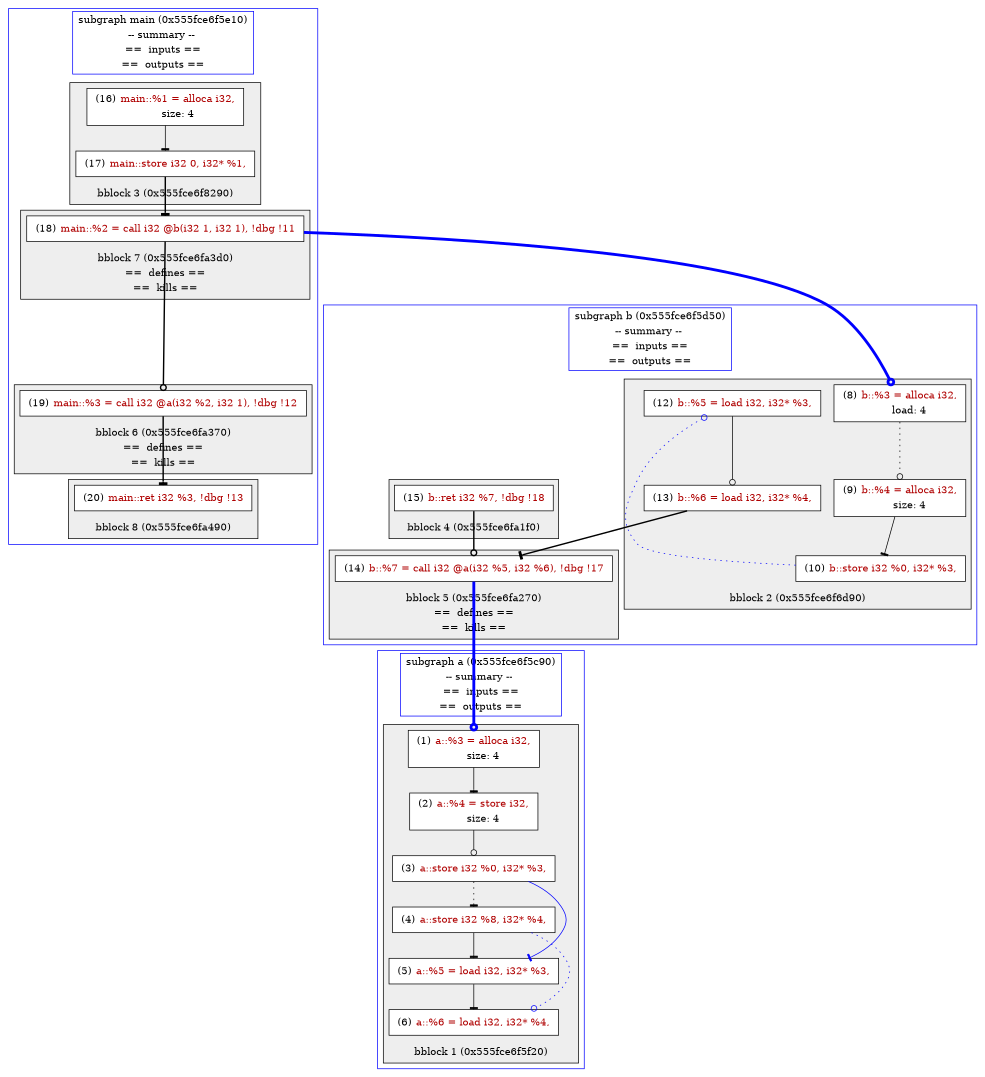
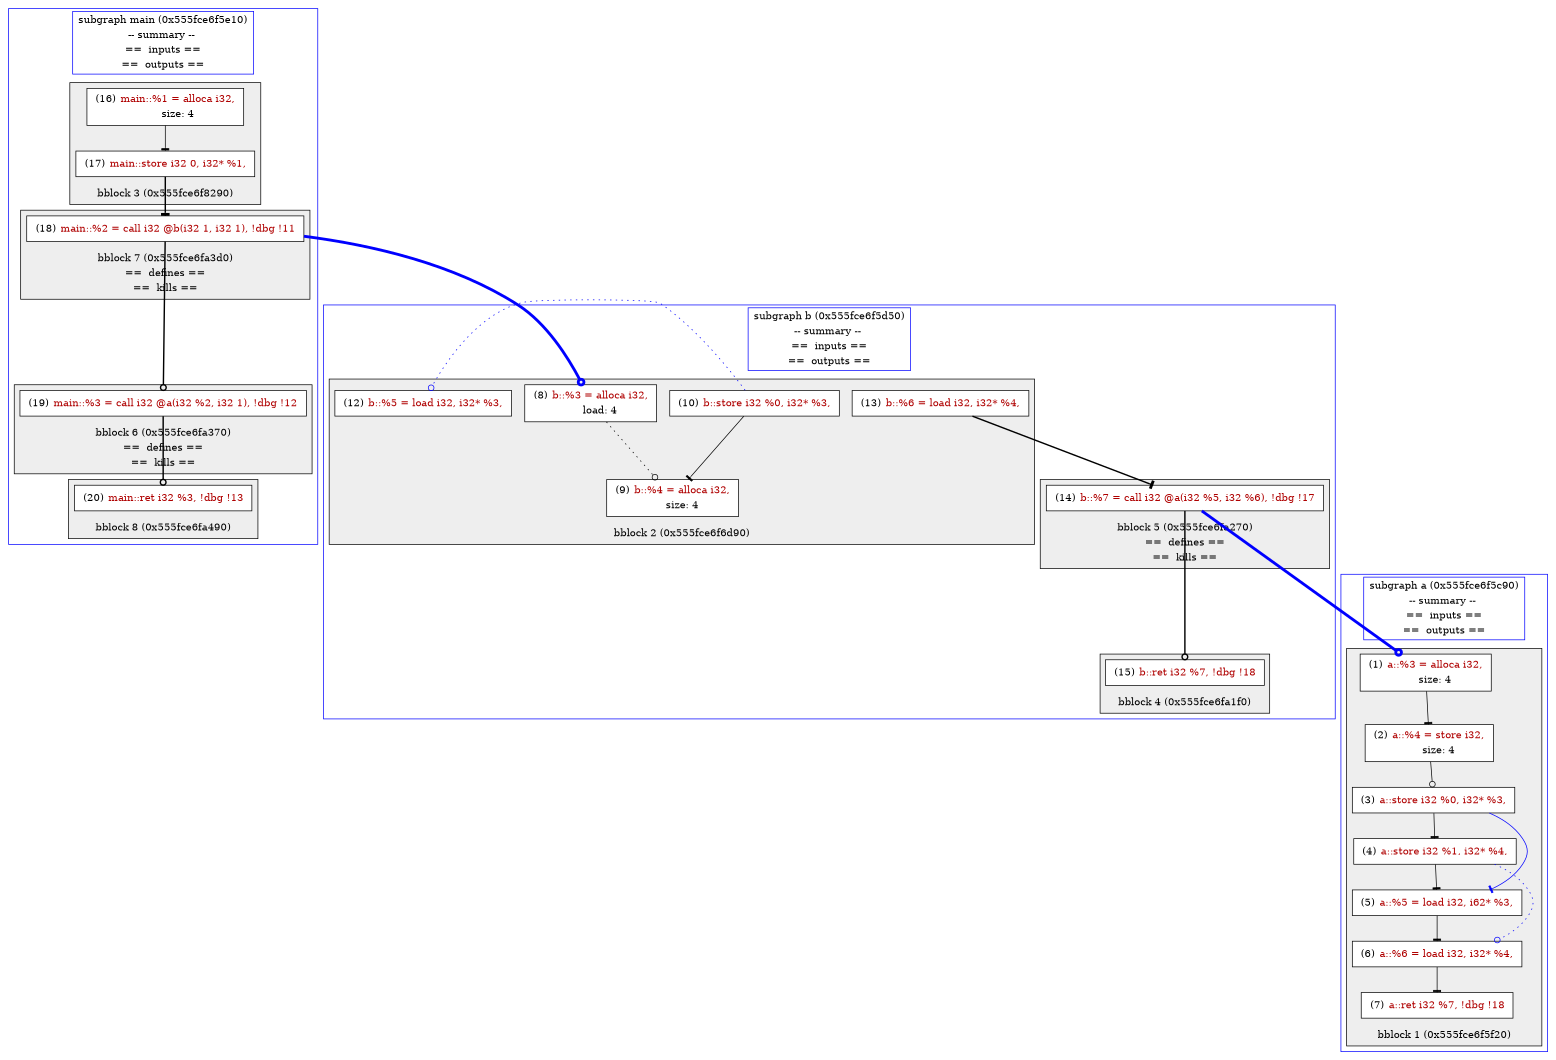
  digraph {
    compound=true
    node [fillcolor=white shape=box style=filled]
    edge [arrowhead=tee constraint=true]
    n1 [label=<<table border="0"><tr><td>(1)</td> <td><font color="#af0000">a::%3 = alloca i32,</font></td></tr> <tr><td></td><td>size: 4</td></tr> </table>>]
    n2 [label=<<table border="0"><tr><td>(2)</td> <td><font color="#af0000">a::%4 = store i32,</font></td></tr> <tr><td></td><td>size: 4</td></tr> </table>>]
    n3 [label=<<table border="0"><tr><td>(3)</td> <td><font color="#af0000">a::store i32 %0, i32* %3,</font></td></tr> </table>>]
-   n4 [label=<<table border="0"><tr><td>(4)</td> <td><font color="#af0000">a::store i32 %8, i32* %4,</font></td></tr> </table>>]
-   n5 [label=<<table border="0"><tr><td>(5)</td> <td><font color="#af0000">a::%5 = load i32, i32* %3,</font></td></tr> </table>>]
+   n4 [label=<<table border="0"><tr><td>(4)</td> <td><font color="#af0000">a::store i32 %1, i32* %4,</font></td></tr> </table>>]
+   n5 [label=<<table border="0"><tr><td>(5)</td> <td><font color="#af0000">a::%5 = load i32, i62* %3,</font></td></tr> </table>>]
    n6 [label=<<table border="0"><tr><td>(6)</td> <td><font color="#af0000">a::%6 = load i32, i32* %4,</font></td></tr> </table>>]
+   n7 [label=<<table border="0"><tr><td>(7)</td> <td><font color="#af0000">a::ret i32 %7, !dbg !18</font></td></tr> </table>>]
    n8 [label=<<table border="0"><tr><td>(8)</td> <td><font color="#af0000">b::%3 = alloca i32,</font></td></tr> <tr><td></td><td>load: 4</td></tr> </table>>]
    n9 [label=<<table border="0"><tr><td>(9)</td> <td><font color="#af0000">b::%4 = alloca i32,</font></td></tr> <tr><td></td><td>size: 4</td></tr> </table>>]
    n10 [label=<<table border="0"><tr><td>(10)</td> <td><font color="#af0000">b::store i32 %0, i32* %3,</font></td></tr> </table>>]
    n11 [label=<<table border="0"><tr><td>(12)</td> <td><font color="#af0000">b::%5 = load i32, i32* %3,</font></td></tr> </table>>]
    n12 [label=<<table border="0"><tr><td>(13)</td> <td><font color="#af0000">b::%6 = load i32, i32* %4,</font></td></tr> </table>>]
    n13 [label=<<table border="0"><tr><td>(14)</td> <td><font color="#af0000">b::%7 = call i32 @a(i32 %5, i32 %6), !dbg !17</font></td></tr> </table>>]
    n14 [label=<<table border="0"><tr><td>(15)</td> <td><font color="#af0000">b::ret i32 %7, !dbg !18</font></td></tr> </table>>]
    n15 [label=<<table border="0"><tr><td>(16)</td> <td><font color="#af0000">main::%1 = alloca i32,</font></td></tr> <tr><td></td><td>size: 4</td></tr> </table>>]
    n16 [label=<<table border="0"><tr><td>(17)</td> <td><font color="#af0000">main::store i32 0, i32* %1,</font></td></tr> </table>>]
    n17 [label=<<table border="0"><tr><td>(18)</td> <td><font color="#af0000">main::%2 = call i32 @b(i32 1, i32 1), !dbg !11</font></td></tr> </table>>]
    n18 [label=<<table border="0"><tr><td>(19)</td> <td><font color="#af0000">main::%3 = call i32 @a(i32 %2, i32 1), !dbg !12</font></td></tr> </table>>]
    n19 [label=<<table border="0"><tr><td>(20)</td> <td><font color="#af0000">main::ret i32 %3, !dbg !13</font></td></tr> </table>>]
    subgraph cluster_1 {
      color=blue
      fillcolor=white
      label=<<table cellborder="0"><tr><td colspan="4">subgraph a (0x555fce6f5c90)</td></tr> <tr><td colspan="4">-- summary -- </td></tr> <tr><td colspan="4">==  inputs ==</td></tr><tr><td colspan="4">==  outputs ==</td></tr></table>>
      style=filled
      subgraph cluster_2 {
        color=black
        fillcolor="#eeeeee"
        label=<<table border="0"> <tr><td colspan="4">bblock 1 (0x555fce6f5f20)</td></tr></table>>
        labelloc=b
        style=filled
        n1
        n2
        n3
        n4
        n5
        n6
+       n7
      }
    }
    subgraph cluster_3 {
      color=blue
      fillcolor=white
      label=<<table cellborder="0"><tr><td colspan="4">subgraph b (0x555fce6f5d50)</td></tr> <tr><td colspan="4">-- summary -- </td></tr> <tr><td colspan="4">==  inputs ==</td></tr><tr><td colspan="4">==  outputs ==</td></tr></table>>
      style=filled
      subgraph cluster_4 {
        color=black
        fillcolor="#eeeeee"
        label=<<table border="0"> <tr><td colspan="4">bblock 2 (0x555fce6f6d90)</td></tr></table>>
        labelloc=b
        style=filled
        n8
        n9
        n10
        n11
        n12
      }
      subgraph cluster_5 {
        color=black
        fillcolor="#eeeeee"
        label=<<table border="0"> <tr><td colspan="4">bblock 5 (0x555fce6fa270)</td></tr><tr><td colspan="4">==  defines ==</td></tr><tr><td colspan="4">==  kills ==</td></tr></table>>
        labelloc=b
        style=filled
        n13
      }
      subgraph cluster_6 {
        color=black
        fillcolor="#eeeeee"
        label=<<table border="0"> <tr><td colspan="4">bblock 4 (0x555fce6fa1f0)</td></tr></table>>
        labelloc=b
        style=filled
        n14
      }
    }
    subgraph cluster_7 {
      color=blue
      fillcolor=white
      label=<<table cellborder="0"><tr><td colspan="4">subgraph main (0x555fce6f5e10)</td></tr> <tr><td colspan="4">-- summary -- </td></tr> <tr><td colspan="4">==  inputs ==</td></tr><tr><td colspan="4">==  outputs ==</td></tr></table>>
      style=filled
      subgraph cluster_8 {
        color=black
        fillcolor="#eeeeee"
        label=<<table border="0"> <tr><td colspan="4">bblock 3 (0x555fce6f8290)</td></tr></table>>
        labelloc=b
        style=filled
        n15
        n16
      }
      subgraph cluster_9 {
        color=black
        fillcolor="#eeeeee"
        label=<<table border="0"> <tr><td colspan="4">bblock 7 (0x555fce6fa3d0)</td></tr><tr><td colspan="4">==  defines ==</td></tr><tr><td colspan="4">==  kills ==</td></tr></table>>
        labelloc=b
        style=filled
        n17
      }
      subgraph cluster_10 {
        color=black
        fillcolor="#eeeeee"
        label=<<table border="0"> <tr><td colspan="4">bblock 6 (0x555fce6fa370)</td></tr><tr><td colspan="4">==  defines ==</td></tr><tr><td colspan="4">==  kills ==</td></tr></table>>
        labelloc=b
        style=filled
        n18
      }
      subgraph cluster_11 {
        color=black
        fillcolor="#eeeeee"
        label=<<table border="0"> <tr><td colspan="4">bblock 8 (0x555fce6fa490)</td></tr></table>>
        labelloc=b
        style=filled
        n19
      }
    }
    n1 -> n2
    n2 -> n3 [arrowhead=odot]
-   n3 -> n4 [style=dotted]
+   n3 -> n4
    n3 -> n5 [color=blue constraint=false style=solid]
    n4 -> n5
    n4 -> n6 [arrowhead=odot color=blue constraint=false style=dotted]
    n5 -> n6
+   n6 -> n7
    n8 -> n9 [arrowhead=odot style=dotted]
-   n9 -> n10
+   n10 -> n9
    n10 -> n11 [arrowhead=odot color=blue constraint=false style=dotted]
-   n11 -> n12 [arrowhead=odot]
    n12 -> n13 [penwidth=2]
    n13 -> n1 [arrowhead=odot color=blue penwidth=4 constraint=""]
-   n14 -> n13 [arrowhead=odot penwidth=2]
+   n13 -> n14 [arrowhead=odot penwidth=2]
    n15 -> n16
    n16 -> n17 [penwidth=2]
    n17 -> n8 [arrowhead=odot color=blue penwidth=4 constraint=""]
    n17 -> n18 [arrowhead=odot penwidth=2]
-   n18 -> n19 [penwidth=2]
+   n18 -> n19 [arrowhead=odot penwidth=2]
  }
